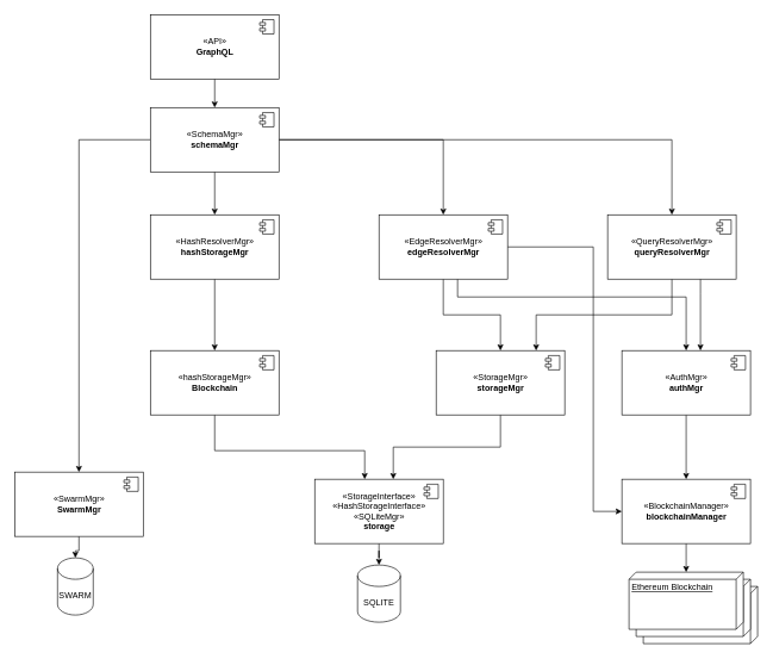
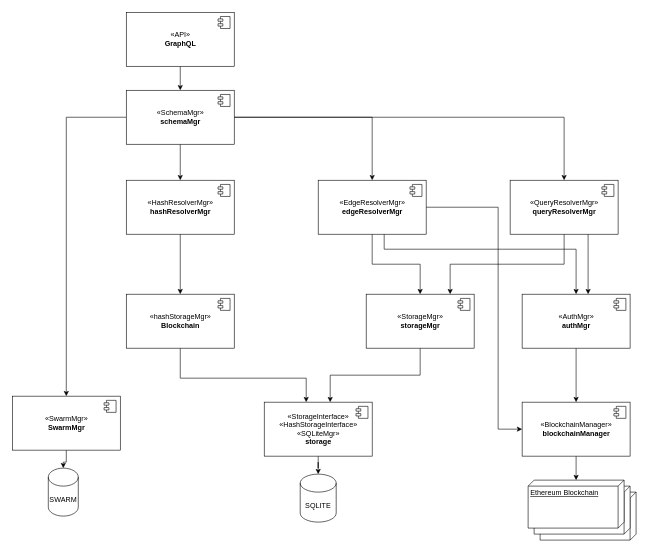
  <mxCell id="0" />
  <mxCell id="1" parent="0" />
  <mxCell id="2" value="LacChain Blockchain" style="verticalAlign=top;align=left;spacingTop=8;spacingLeft=2;spacingRight=12;shape=cube;size=10;direction=south;fontStyle=4;html=1;" parent="1" vertex="1"><mxGeometry x="900" y="820" width="160" height="80" as="geometry" /></mxCell>
  <mxCell id="3" value="RSK Blockchain" style="verticalAlign=top;align=left;spacingTop=8;spacingLeft=2;spacingRight=12;shape=cube;size=10;direction=south;fontStyle=4;html=1;" parent="1" vertex="1"><mxGeometry x="890" y="810" width="160" height="80" as="geometry" /></mxCell>
  <mxCell id="4" value="SWARM" style="shape=cylinder3;whiteSpace=wrap;html=1;boundedLbl=1;backgroundOutline=1;size=15;" parent="1" vertex="1"><mxGeometry x="80" y="780" width="50" height="80" as="geometry" /></mxCell>
  <mxCell id="5" value="SQLITE" style="shape=cylinder3;whiteSpace=wrap;html=1;boundedLbl=1;backgroundOutline=1;size=15;" parent="1" vertex="1"><mxGeometry x="500" y="790" width="60" height="80" as="geometry" /></mxCell>
  <mxCell id="6" style="edgeStyle=orthogonalEdgeStyle;rounded=0;orthogonalLoop=1;jettySize=auto;html=1;" parent="1" source="7" target="38" edge="1"><mxGeometry relative="1" as="geometry" /></mxCell>
  <mxCell id="7" value="«API»&lt;br&gt;&lt;b&gt;GraphQL&lt;/b&gt;" style="html=1;dropTarget=0;" parent="1" vertex="1"><mxGeometry x="210" y="20" width="180" height="90" as="geometry" /></mxCell>
  <mxCell id="8" value="" style="shape=module;jettyWidth=8;jettyHeight=4;" parent="7" vertex="1"><mxGeometry x="1" width="20" height="20" relative="1" as="geometry"><mxPoint x="-27" y="7" as="offset" /></mxGeometry></mxCell>
  <mxCell id="9" style="edgeStyle=orthogonalEdgeStyle;rounded=0;orthogonalLoop=1;jettySize=auto;html=1;" parent="1" source="10" target="22" edge="1"><mxGeometry relative="1" as="geometry" /></mxCell>
  <mxCell id="10" value="«AuthMgr»&lt;br&gt;&lt;b&gt;authMgr&lt;/b&gt;" style="html=1;dropTarget=0;" parent="1" vertex="1"><mxGeometry x="870" y="490" width="180" height="90" as="geometry" /></mxCell>
  <mxCell id="11" value="" style="shape=module;jettyWidth=8;jettyHeight=4;" parent="10" vertex="1"><mxGeometry x="1" width="20" height="20" relative="1" as="geometry"><mxPoint x="-27" y="7" as="offset" /></mxGeometry></mxCell>
  <mxCell id="12" style="edgeStyle=orthogonalEdgeStyle;rounded=0;orthogonalLoop=1;jettySize=auto;html=1;" parent="1" source="13" target="5" edge="1"><mxGeometry relative="1" as="geometry" /></mxCell>
  <mxCell id="13" value="&lt;div&gt;«StorageInterface»&lt;div&gt;«HashStorageInterface»&lt;/div&gt;&lt;/div&gt;&lt;div&gt;«SQLiteMgr»&lt;/div&gt;&lt;b&gt;storage&lt;/b&gt;" style="html=1;dropTarget=0;" parent="1" vertex="1"><mxGeometry x="440" y="670" width="180" height="90" as="geometry" /></mxCell>
  <mxCell id="14" value="" style="shape=module;jettyWidth=8;jettyHeight=4;" parent="13" vertex="1"><mxGeometry x="1" width="20" height="20" relative="1" as="geometry"><mxPoint x="-27" y="7" as="offset" /></mxGeometry></mxCell>
  <mxCell id="15" style="edgeStyle=orthogonalEdgeStyle;rounded=0;orthogonalLoop=1;jettySize=auto;html=1;" parent="1" source="16" target="4" edge="1"><mxGeometry relative="1" as="geometry" /></mxCell>
  <mxCell id="16" value="«SwarmMgr»&lt;br&gt;&lt;b&gt;SwarmMgr&lt;/b&gt;" style="html=1;dropTarget=0;" parent="1" vertex="1"><mxGeometry x="20" y="660" width="180" height="90" as="geometry" /></mxCell>
  <mxCell id="17" value="" style="shape=module;jettyWidth=8;jettyHeight=4;" parent="16" vertex="1"><mxGeometry x="1" width="20" height="20" relative="1" as="geometry"><mxPoint x="-27" y="7" as="offset" /></mxGeometry></mxCell>
  <mxCell id="18" style="edgeStyle=orthogonalEdgeStyle;rounded=0;orthogonalLoop=1;jettySize=auto;html=1;" parent="1" source="19" target="44" edge="1"><mxGeometry relative="1" as="geometry" /></mxCell>
- <mxCell id="19" value="«HashResolverMgr»&lt;br&gt;&lt;b&gt;hashStorageMgr&lt;/b&gt;" style="html=1;dropTarget=0;" parent="1" vertex="1"><mxGeometry x="210" y="300" width="180" height="90" as="geometry" /></mxCell>
+ <mxCell id="19" value="«HashResolverMgr»&lt;br&gt;&lt;b&gt;hashResolverMgr&lt;/b&gt;" style="html=1;dropTarget=0;" parent="1" vertex="1"><mxGeometry x="210" y="300" width="180" height="90" as="geometry" /></mxCell>
  <mxCell id="20" value="" style="shape=module;jettyWidth=8;jettyHeight=4;" parent="19" vertex="1"><mxGeometry x="1" width="20" height="20" relative="1" as="geometry"><mxPoint x="-27" y="7" as="offset" /></mxGeometry></mxCell>
  <mxCell id="21" style="edgeStyle=orthogonalEdgeStyle;rounded=0;orthogonalLoop=1;jettySize=auto;html=1;" parent="1" source="22" target="24" edge="1"><mxGeometry relative="1" as="geometry" /></mxCell>
  <mxCell id="22" value="«BlockchainManager»&lt;br&gt;&lt;b&gt;blockchainManager&lt;/b&gt;" style="html=1;dropTarget=0;" parent="1" vertex="1"><mxGeometry x="870" y="670" width="180" height="90" as="geometry" /></mxCell>
  <mxCell id="23" value="" style="shape=module;jettyWidth=8;jettyHeight=4;" parent="22" vertex="1"><mxGeometry x="1" width="20" height="20" relative="1" as="geometry"><mxPoint x="-27" y="7" as="offset" /></mxGeometry></mxCell>
  <mxCell id="24" value="Ethereum Blockchain" style="verticalAlign=top;align=left;spacingTop=8;spacingLeft=2;spacingRight=12;shape=cube;size=10;direction=south;fontStyle=4;html=1;" parent="1" vertex="1"><mxGeometry x="880" y="800" width="160" height="80" as="geometry" /></mxCell>
  <mxCell id="25" style="edgeStyle=orthogonalEdgeStyle;rounded=0;orthogonalLoop=1;jettySize=auto;html=1;" parent="1" source="28" target="41" edge="1"><mxGeometry relative="1" as="geometry" /></mxCell>
  <mxCell id="26" style="edgeStyle=orthogonalEdgeStyle;rounded=0;orthogonalLoop=1;jettySize=auto;html=1;" parent="1" source="28" target="10" edge="1"><mxGeometry relative="1" as="geometry"><Array as="points"><mxPoint x="640" y="415" /><mxPoint x="960" y="415" /></Array></mxGeometry></mxCell>
  <mxCell id="27" style="edgeStyle=orthogonalEdgeStyle;rounded=0;orthogonalLoop=1;jettySize=auto;html=1;strokeColor=#000000;" parent="1" source="28" target="22" edge="1"><mxGeometry relative="1" as="geometry"><Array as="points"><mxPoint x="830" y="345" /><mxPoint x="830" y="715" /></Array></mxGeometry></mxCell>
  <mxCell id="28" value="«EdgeResolverMgr»&lt;br&gt;&lt;b&gt;edgeResolverMgr&lt;/b&gt;" style="html=1;dropTarget=0;" parent="1" vertex="1"><mxGeometry x="530" y="300" width="180" height="90" as="geometry" /></mxCell>
  <mxCell id="29" value="" style="shape=module;jettyWidth=8;jettyHeight=4;" parent="28" vertex="1"><mxGeometry x="1" width="20" height="20" relative="1" as="geometry"><mxPoint x="-27" y="7" as="offset" /></mxGeometry></mxCell>
  <mxCell id="30" style="edgeStyle=orthogonalEdgeStyle;rounded=0;orthogonalLoop=1;jettySize=auto;html=1;" parent="1" source="32" target="41" edge="1"><mxGeometry relative="1" as="geometry"><Array as="points"><mxPoint x="940" y="440" /><mxPoint x="750" y="440" /></Array></mxGeometry></mxCell>
  <mxCell id="31" style="edgeStyle=orthogonalEdgeStyle;rounded=0;orthogonalLoop=1;jettySize=auto;html=1;strokeColor=#000000;" parent="1" source="32" target="10" edge="1"><mxGeometry relative="1" as="geometry"><Array as="points"><mxPoint x="980" y="410" /><mxPoint x="980" y="410" /></Array></mxGeometry></mxCell>
  <mxCell id="32" value="«QueryResolverMgr»&lt;br&gt;&lt;b&gt;queryResolverMgr&lt;/b&gt;" style="html=1;dropTarget=0;" parent="1" vertex="1"><mxGeometry x="850" y="300" width="180" height="90" as="geometry" /></mxCell>
  <mxCell id="33" value="" style="shape=module;jettyWidth=8;jettyHeight=4;" parent="32" vertex="1"><mxGeometry x="1" width="20" height="20" relative="1" as="geometry"><mxPoint x="-27" y="7" as="offset" /></mxGeometry></mxCell>
  <mxCell id="34" style="edgeStyle=orthogonalEdgeStyle;rounded=0;orthogonalLoop=1;jettySize=auto;html=1;" parent="1" source="38" target="19" edge="1"><mxGeometry relative="1" as="geometry" /></mxCell>
  <mxCell id="35" style="edgeStyle=orthogonalEdgeStyle;rounded=0;orthogonalLoop=1;jettySize=auto;html=1;" parent="1" source="38" target="28" edge="1"><mxGeometry relative="1" as="geometry" /></mxCell>
  <mxCell id="36" style="edgeStyle=orthogonalEdgeStyle;rounded=0;orthogonalLoop=1;jettySize=auto;html=1;" parent="1" source="38" target="32" edge="1"><mxGeometry relative="1" as="geometry" /></mxCell>
  <mxCell id="37" style="edgeStyle=orthogonalEdgeStyle;rounded=0;orthogonalLoop=1;jettySize=auto;html=1;" parent="1" source="38" target="16" edge="1"><mxGeometry relative="1" as="geometry" /></mxCell>
  <mxCell id="38" value="«SchemaMgr»&lt;br&gt;&lt;b&gt;schemaMgr&lt;/b&gt;" style="html=1;dropTarget=0;" parent="1" vertex="1"><mxGeometry x="210" y="150" width="180" height="90" as="geometry" /></mxCell>
  <mxCell id="39" value="" style="shape=module;jettyWidth=8;jettyHeight=4;" parent="38" vertex="1"><mxGeometry x="1" width="20" height="20" relative="1" as="geometry"><mxPoint x="-27" y="7" as="offset" /></mxGeometry></mxCell>
  <mxCell id="40" style="edgeStyle=orthogonalEdgeStyle;rounded=0;orthogonalLoop=1;jettySize=auto;html=1;" parent="1" source="41" target="13" edge="1"><mxGeometry relative="1" as="geometry"><Array as="points"><mxPoint x="700" y="625" /><mxPoint x="550" y="625" /></Array></mxGeometry></mxCell>
  <mxCell id="41" value="«StorageMgr»&lt;br&gt;&lt;b&gt;storageMgr&lt;/b&gt;" style="html=1;dropTarget=0;" parent="1" vertex="1"><mxGeometry x="610" y="490" width="180" height="90" as="geometry" /></mxCell>
  <mxCell id="42" value="" style="shape=module;jettyWidth=8;jettyHeight=4;" parent="41" vertex="1"><mxGeometry x="1" width="20" height="20" relative="1" as="geometry"><mxPoint x="-27" y="7" as="offset" /></mxGeometry></mxCell>
  <mxCell id="43" style="edgeStyle=orthogonalEdgeStyle;rounded=0;orthogonalLoop=1;jettySize=auto;html=1;" parent="1" source="44" target="13" edge="1"><mxGeometry relative="1" as="geometry"><Array as="points"><mxPoint x="300" y="630" /><mxPoint x="510" y="630" /></Array></mxGeometry></mxCell>
  <mxCell id="44" value="«hashStorageMgr»&lt;br&gt;&lt;b&gt;Blockchain&lt;/b&gt;" style="html=1;dropTarget=0;" parent="1" vertex="1"><mxGeometry x="210" y="490" width="180" height="90" as="geometry" /></mxCell>
  <mxCell id="45" value="" style="shape=module;jettyWidth=8;jettyHeight=4;" parent="44" vertex="1"><mxGeometry x="1" width="20" height="20" relative="1" as="geometry"><mxPoint x="-27" y="7" as="offset" /></mxGeometry></mxCell>
